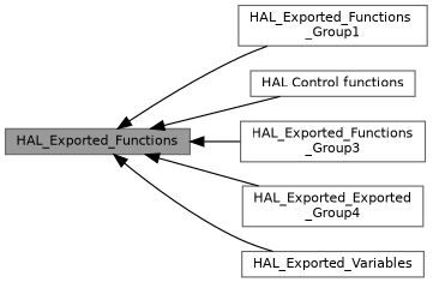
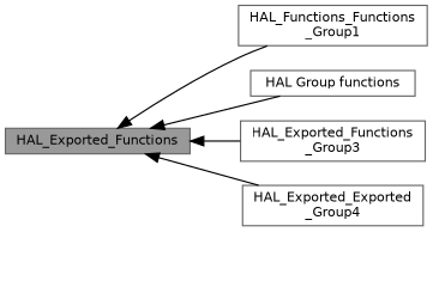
  digraph {
    rankdir=LR
    node [color=grey40 fillcolor=white fontname=Helvetica fontsize=10 shape=box style=filled]
    edge [dir=back fontname=Helvetica fontsize=10 labelfontname=Helvetica labelfontsize=10 shape=plaintext style=solid]
    n1 [color=gray40 fillcolor=grey60 fontcolor=black height=0.2 label=HAL_Exported_Functions width=0.4]
-   n2 [height=0.2 label="HAL_Exported_Functions\l_Group1" width=0.4]
-   n3 [height=0.2 label="HAL Control functions" width=0.4]
+   n2 [height=0.2 label="HAL_Functions_Functions\l_Group1" width=0.4]
+   n3 [height=0.2 label="HAL Group functions" width=0.4]
    n4 [height=0.2 label="HAL_Exported_Functions\l_Group3" width=0.4]
    n5 [height=0.2 label="HAL_Exported_Exported\l_Group4" width=0.4]
-   n6 [height=0.2 label=HAL_Exported_Variables width=0.4]
    n1 -> n2
    n1 -> n3
    n1 -> n4
    n1 -> n5
-   n1 -> n6
  }
